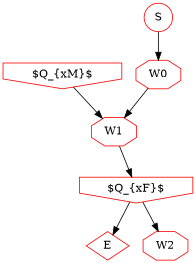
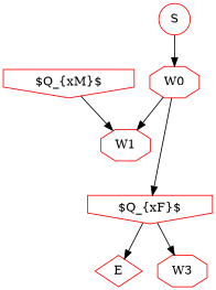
  digraph {
    node [color=red shape=octagon]
    S [shape=circle]
    W0
    W1
    E [shape=diamond]
    n5 [label="$Q_{xM}$" shape=invhouse]
    n6 [label="$Q_{xF}$" shape=invhouse]
-   W2
+   W2 [label=W3]
    S -> W0
    W0 -> W1
-   W1 -> n6
+   W0 -> n6
    n5 -> W1
    n6 -> E
    n6 -> W2
  }
